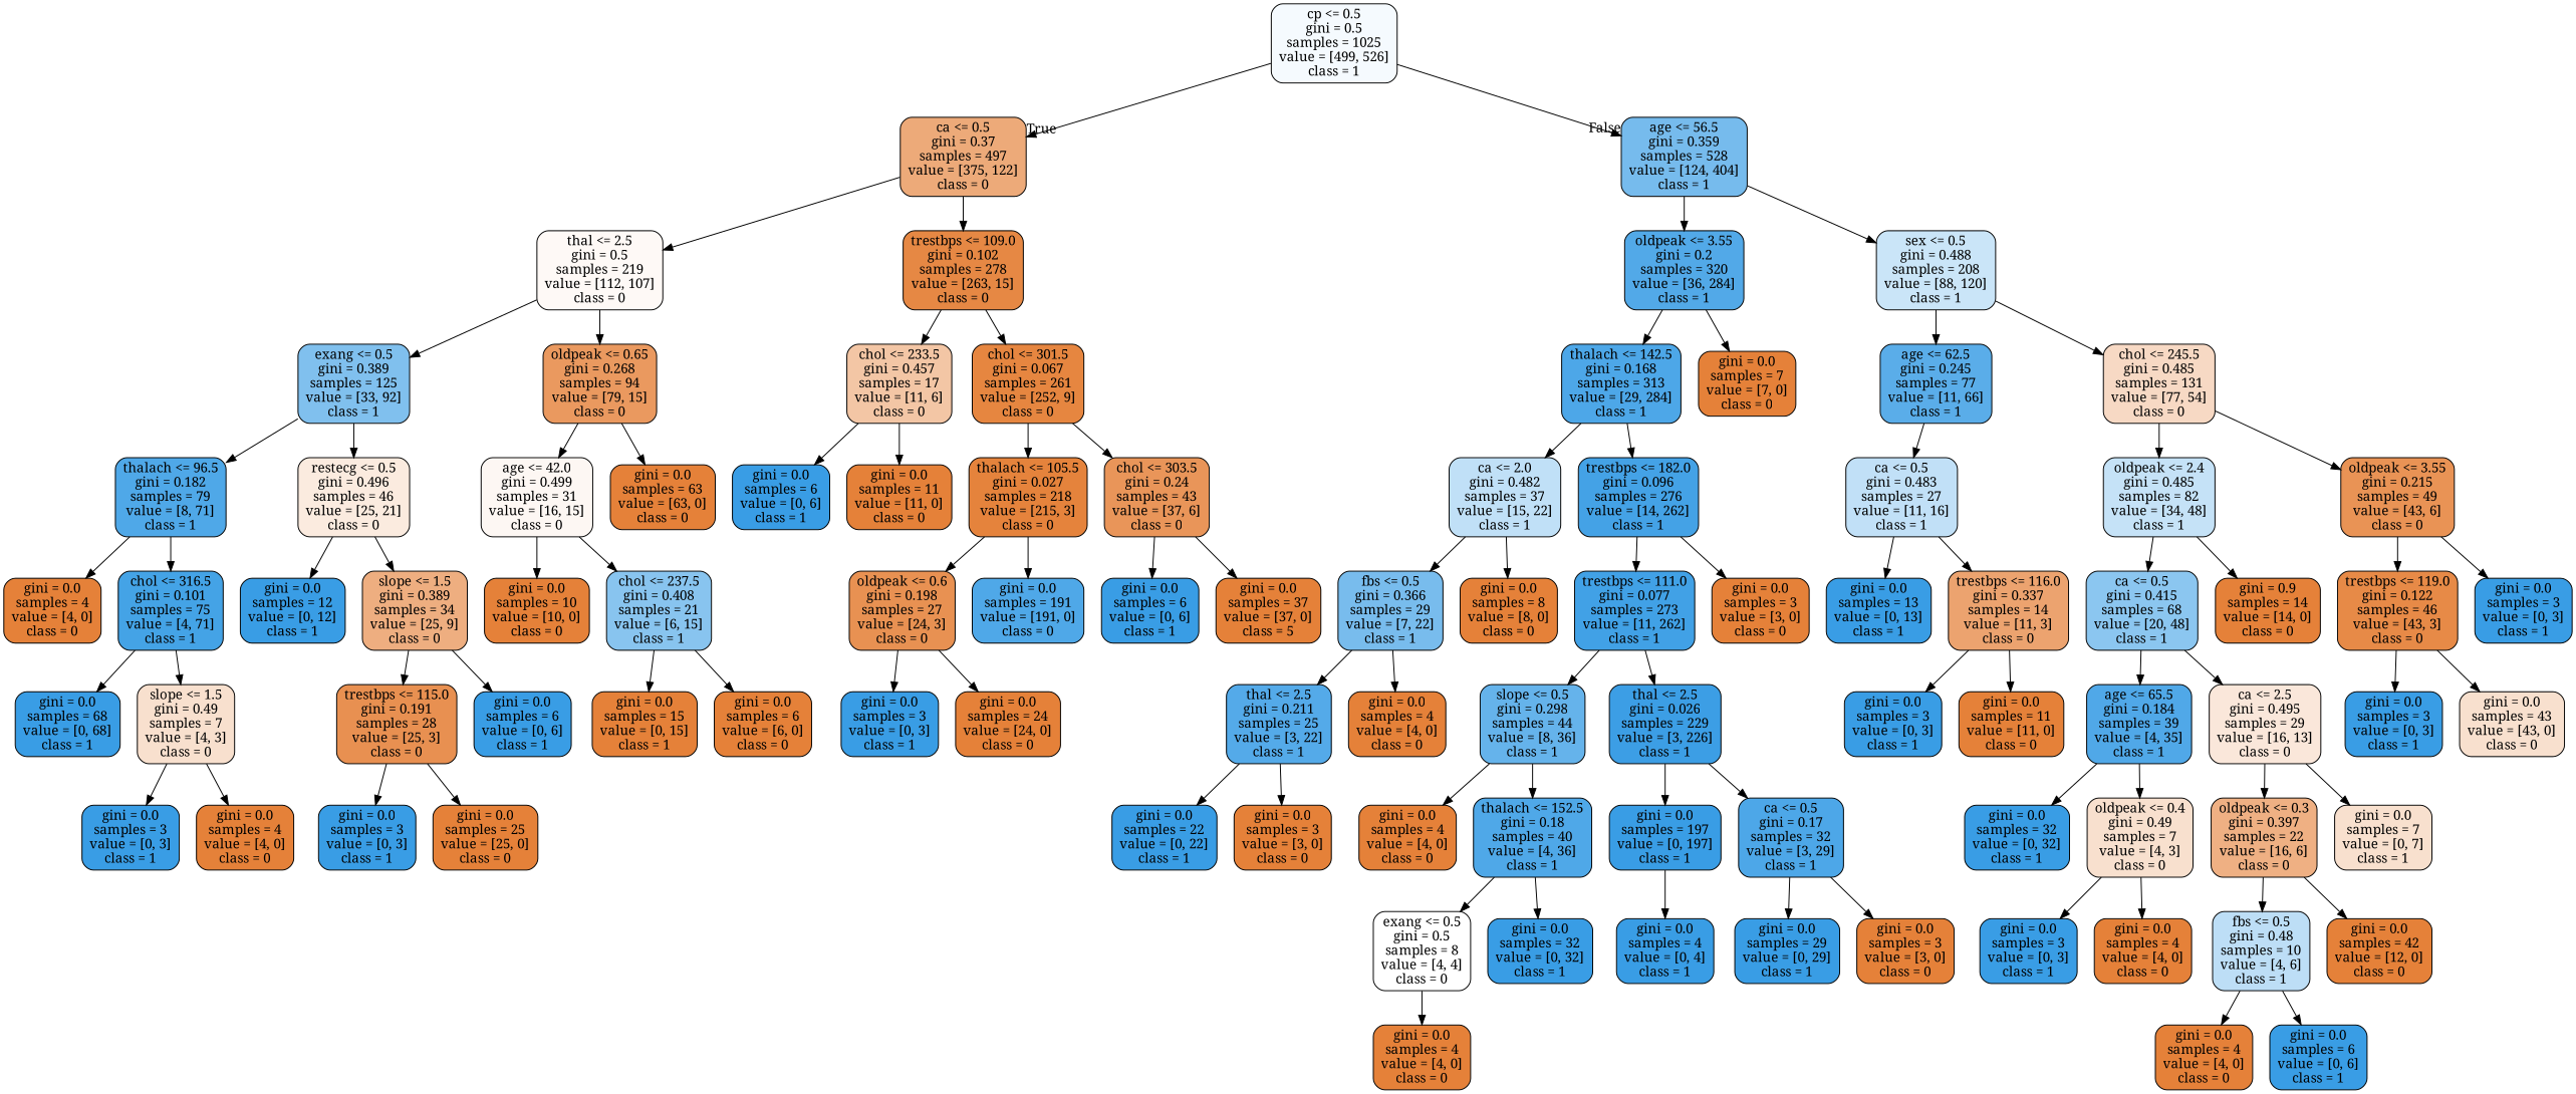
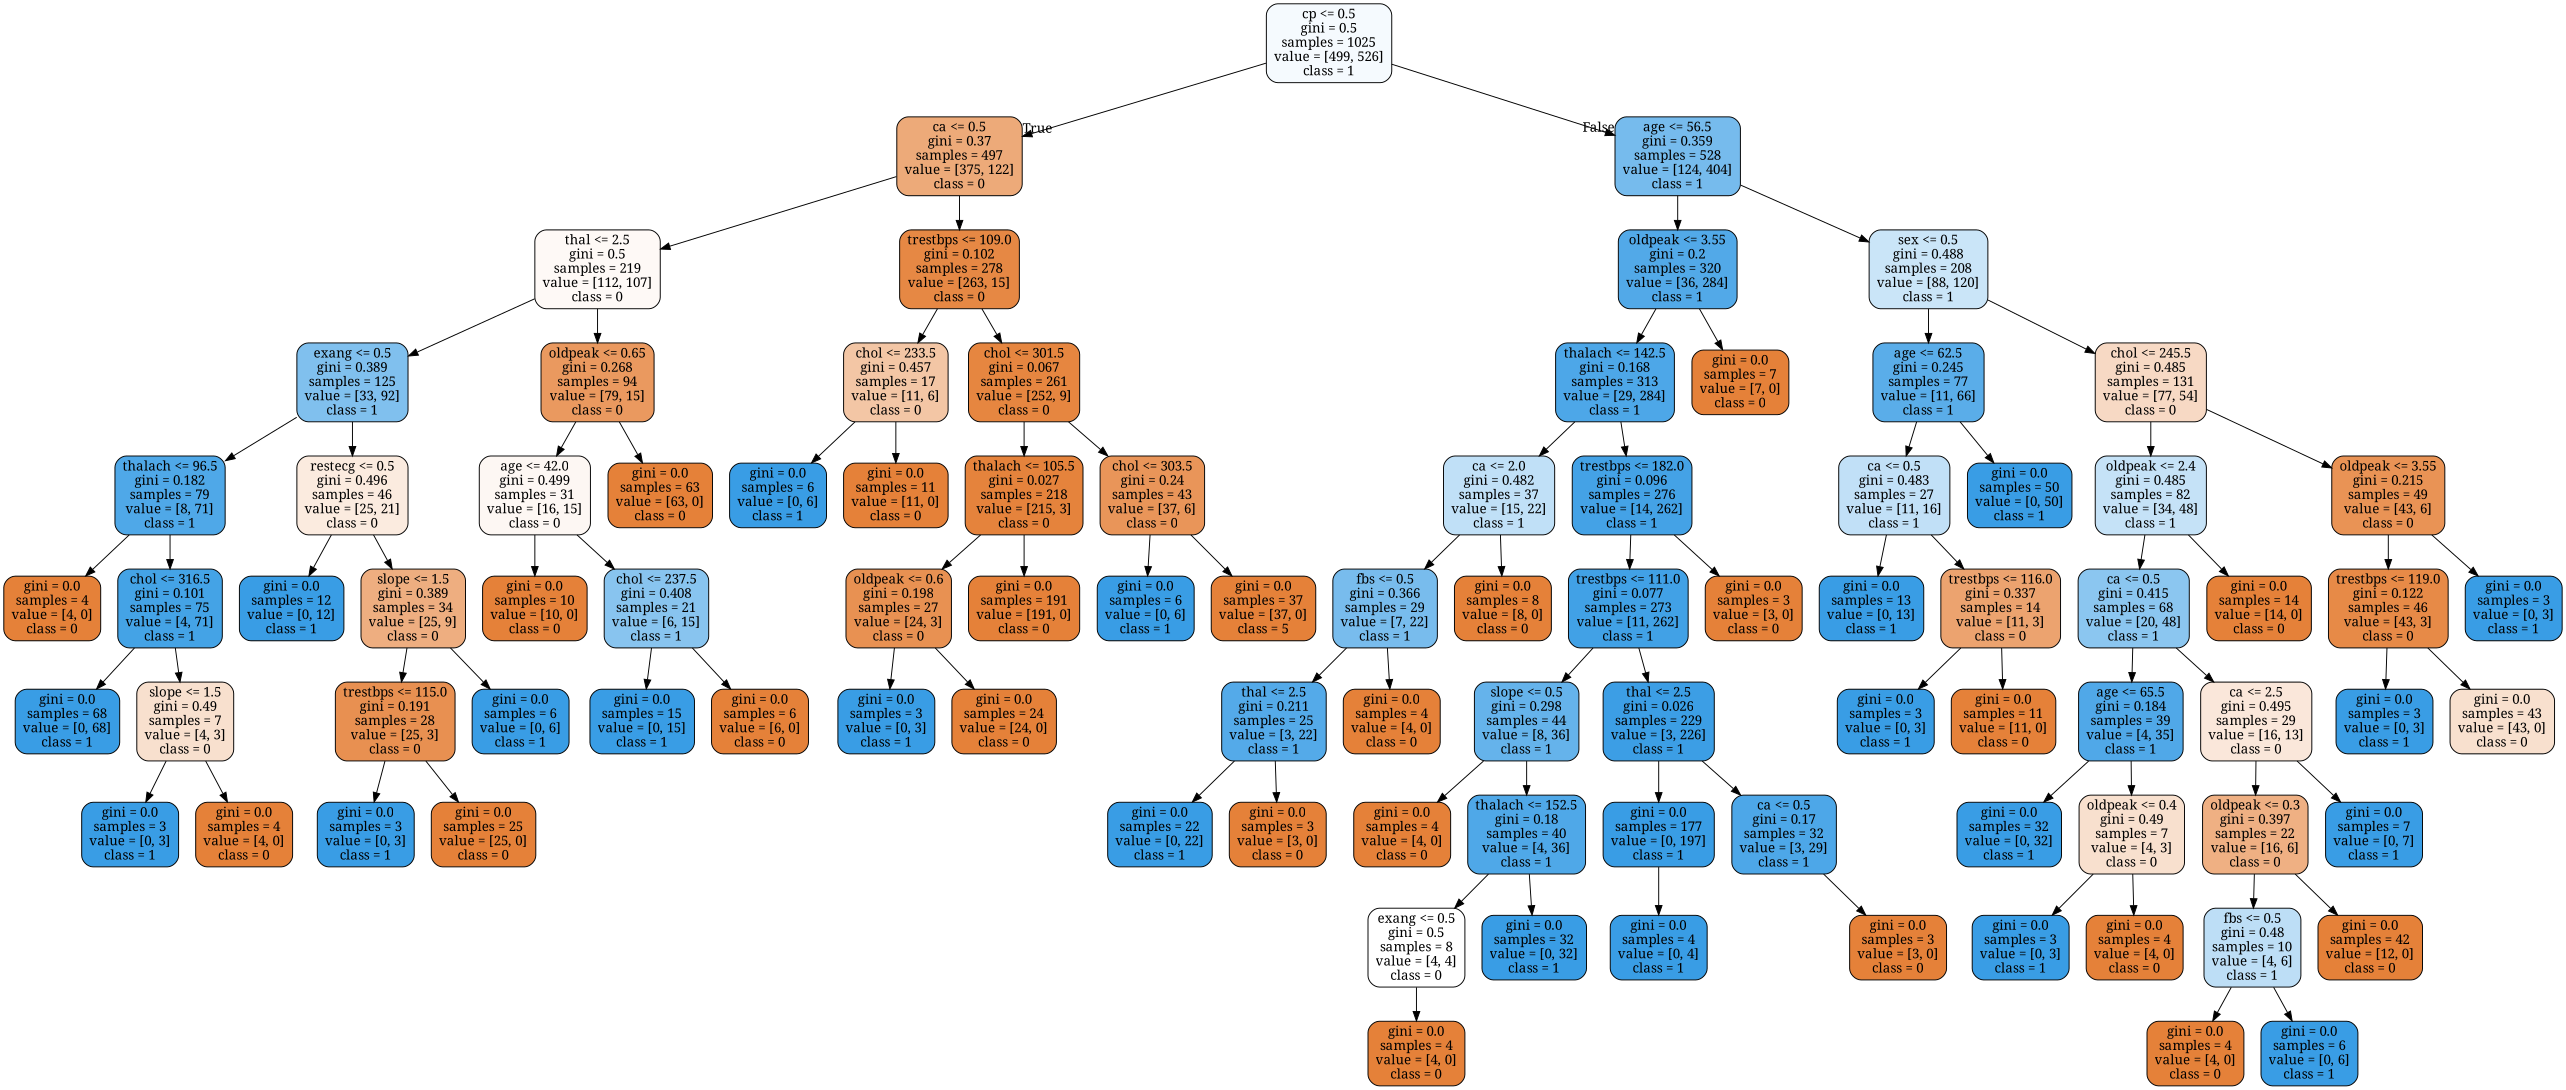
  digraph {
    fontname="Noto Serif"
    node [color=black fillcolor="#e58139" fontname="Noto Serif" shape=box style="filled, rounded"]
    edge [fontname="Noto Serif"]
    n1 [fillcolor="#f5fafe" label="cp <= 0.5\ngini = 0.5\nsamples = 1025\nvalue = [499, 526]\nclass = 1"]
    n2 [fillcolor="#edaa79" label="ca <= 0.5\ngini = 0.37\nsamples = 497\nvalue = [375, 122]\nclass = 0"]
    n3 [fillcolor="#76bbed" label="age <= 56.5\ngini = 0.359\nsamples = 528\nvalue = [124, 404]\nclass = 1"]
    n4 [fillcolor="#fef9f6" label="thal <= 2.5\ngini = 0.5\nsamples = 219\nvalue = [112, 107]\nclass = 0"]
    n5 [fillcolor="#e68844" label="trestbps <= 109.0\ngini = 0.102\nsamples = 278\nvalue = [263, 15]\nclass = 0"]
    n6 [fillcolor="#52a9e8" label="oldpeak <= 3.55\ngini = 0.2\nsamples = 320\nvalue = [36, 284]\nclass = 1"]
    n7 [fillcolor="#cae5f8" label="sex <= 0.5\ngini = 0.488\nsamples = 208\nvalue = [88, 120]\nclass = 1"]
    n8 [fillcolor="#80c0ee" label="exang <= 0.5\ngini = 0.389\nsamples = 125\nvalue = [33, 92]\nclass = 1"]
    n9 [fillcolor="#ea995f" label="oldpeak <= 0.65\ngini = 0.268\nsamples = 94\nvalue = [79, 15]\nclass = 0"]
    n10 [fillcolor="#f3c6a5" label="chol <= 233.5\ngini = 0.457\nsamples = 17\nvalue = [11, 6]\nclass = 0"]
    n11 [fillcolor="#e68640" label="chol <= 301.5\ngini = 0.067\nsamples = 261\nvalue = [252, 9]\nclass = 0"]
    n12 [fillcolor="#4fa8e8" label="thalach <= 96.5\ngini = 0.182\nsamples = 79\nvalue = [8, 71]\nclass = 1"]
    n13 [fillcolor="#fbebdf" label="restecg <= 0.5\ngini = 0.496\nsamples = 46\nvalue = [25, 21]\nclass = 0"]
    n14 [fillcolor="#fdf7f3" label="age <= 42.0\ngini = 0.499\nsamples = 31\nvalue = [16, 15]\nclass = 0"]
    n15 [label="gini = 0.0\nsamples = 63\nvalue = [63, 0]\nclass = 0"]
    n16 [label="gini = 0.0\nsamples = 4\nvalue = [4, 0]\nclass = 0"]
    n17 [fillcolor="#44a3e6" label="chol <= 316.5\ngini = 0.101\nsamples = 75\nvalue = [4, 71]\nclass = 1"]
    n18 [fillcolor="#399de5" label="gini = 0.0\nsamples = 12\nvalue = [0, 12]\nclass = 1"]
    n19 [fillcolor="#eeae80" label="slope <= 1.5\ngini = 0.389\nsamples = 34\nvalue = [25, 9]\nclass = 0"]
    n20 [fillcolor="#399de5" label="gini = 0.0\nsamples = 68\nvalue = [0, 68]\nclass = 1"]
    n21 [fillcolor="#f8e0ce" label="slope <= 1.5\ngini = 0.49\nsamples = 7\nvalue = [4, 3]\nclass = 0"]
    n22 [fillcolor="#399de5" label="gini = 0.0\nsamples = 3\nvalue = [0, 3]\nclass = 1"]
    n23 [label="gini = 0.0\nsamples = 4\nvalue = [4, 0]\nclass = 0"]
    n24 [fillcolor="#e89051" label="trestbps <= 115.0\ngini = 0.191\nsamples = 28\nvalue = [25, 3]\nclass = 0"]
    n25 [fillcolor="#399de5" label="gini = 0.0\nsamples = 6\nvalue = [0, 6]\nclass = 1"]
    n26 [fillcolor="#399de5" label="gini = 0.0\nsamples = 3\nvalue = [0, 3]\nclass = 1"]
    n27 [label="gini = 0.0\nsamples = 25\nvalue = [25, 0]\nclass = 0"]
    n28 [label="gini = 0.0\nsamples = 10\nvalue = [10, 0]\nclass = 0"]
    n29 [fillcolor="#88c4ef" label="chol <= 237.5\ngini = 0.408\nsamples = 21\nvalue = [6, 15]\nclass = 1"]
-   n30 [label="gini = 0.0\nsamples = 15\nvalue = [0, 15]\nclass = 1"]
+   n30 [fillcolor="#399de5" label="gini = 0.0\nsamples = 15\nvalue = [0, 15]\nclass = 1"]
    n31 [label="gini = 0.0\nsamples = 6\nvalue = [6, 0]\nclass = 0"]
    n32 [fillcolor="#399de5" label="gini = 0.0\nsamples = 6\nvalue = [0, 6]\nclass = 1"]
    n33 [label="gini = 0.0\nsamples = 11\nvalue = [11, 0]\nclass = 0"]
    n34 [fillcolor="#e5833c" label="thalach <= 105.5\ngini = 0.027\nsamples = 218\nvalue = [215, 3]\nclass = 0"]
    n35 [fillcolor="#e99559" label="chol <= 303.5\ngini = 0.24\nsamples = 43\nvalue = [37, 6]\nclass = 0"]
    n36 [fillcolor="#e89152" label="oldpeak <= 0.6\ngini = 0.198\nsamples = 27\nvalue = [24, 3]\nclass = 0"]
-   n37 [fillcolor="#4fa8e8" label="gini = 0.0\nsamples = 191\nvalue = [191, 0]\nclass = 0"]
+   n37 [label="gini = 0.0\nsamples = 191\nvalue = [191, 0]\nclass = 0"]
    n38 [fillcolor="#399de5" label="gini = 0.0\nsamples = 6\nvalue = [0, 6]\nclass = 1"]
    n39 [label="gini = 0.0\nsamples = 37\nvalue = [37, 0]\nclass = 5"]
    n40 [fillcolor="#399de5" label="gini = 0.0\nsamples = 3\nvalue = [0, 3]\nclass = 1"]
    n41 [label="gini = 0.0\nsamples = 24\nvalue = [24, 0]\nclass = 0"]
    n42 [fillcolor="#4da7e8" label="thalach <= 142.5\ngini = 0.168\nsamples = 313\nvalue = [29, 284]\nclass = 1"]
    n43 [label="gini = 0.0\nsamples = 7\nvalue = [7, 0]\nclass = 0"]
    n44 [fillcolor="#5aade9" label="age <= 62.5\ngini = 0.245\nsamples = 77\nvalue = [11, 66]\nclass = 1"]
    n45 [fillcolor="#f7d9c4" label="chol <= 245.5\ngini = 0.485\nsamples = 131\nvalue = [77, 54]\nclass = 0"]
    n46 [fillcolor="#c0e0f7" label="ca <= 2.0\ngini = 0.482\nsamples = 37\nvalue = [15, 22]\nclass = 1"]
    n47 [fillcolor="#44a2e6" label="trestbps <= 182.0\ngini = 0.096\nsamples = 276\nvalue = [14, 262]\nclass = 1"]
    n48 [fillcolor="#78bced" label="fbs <= 0.5\ngini = 0.366\nsamples = 29\nvalue = [7, 22]\nclass = 1"]
    n49 [label="gini = 0.0\nsamples = 8\nvalue = [8, 0]\nclass = 0"]
    n50 [fillcolor="#41a1e6" label="trestbps <= 111.0\ngini = 0.077\nsamples = 273\nvalue = [11, 262]\nclass = 1"]
    n51 [label="gini = 0.0\nsamples = 3\nvalue = [3, 0]\nclass = 0"]
    n52 [fillcolor="#54aae9" label="thal <= 2.5\ngini = 0.211\nsamples = 25\nvalue = [3, 22]\nclass = 1"]
    n53 [label="gini = 0.0\nsamples = 4\nvalue = [4, 0]\nclass = 0"]
    n54 [fillcolor="#399de5" label="gini = 0.0\nsamples = 22\nvalue = [0, 22]\nclass = 1"]
    n55 [label="gini = 0.0\nsamples = 3\nvalue = [3, 0]\nclass = 0"]
    n56 [fillcolor="#65b3eb" label="slope <= 0.5\ngini = 0.298\nsamples = 44\nvalue = [8, 36]\nclass = 1"]
    n57 [fillcolor="#3c9ee5" label="thal <= 2.5\ngini = 0.026\nsamples = 229\nvalue = [3, 226]\nclass = 1"]
    n58 [label="gini = 0.0\nsamples = 4\nvalue = [4, 0]\nclass = 0"]
    n59 [fillcolor="#4fa8e8" label="thalach <= 152.5\ngini = 0.18\nsamples = 40\nvalue = [4, 36]\nclass = 1"]
-   n60 [fillcolor="#399de5" label="gini = 0.0\nsamples = 197\nvalue = [0, 197]\nclass = 1"]
+   n60 [fillcolor="#399de5" label="gini = 0.0\nsamples = 177\nvalue = [0, 197]\nclass = 1"]
    n61 [fillcolor="#4da7e8" label="ca <= 0.5\ngini = 0.17\nsamples = 32\nvalue = [3, 29]\nclass = 1"]
    n62 [fillcolor="#ffffff" label="exang <= 0.5\ngini = 0.5\nsamples = 8\nvalue = [4, 4]\nclass = 0"]
    n63 [fillcolor="#399de5" label="gini = 0.0\nsamples = 32\nvalue = [0, 32]\nclass = 1"]
    n64 [label="gini = 0.0\nsamples = 4\nvalue = [4, 0]\nclass = 0"]
    n65 [fillcolor="#399de5" label="gini = 0.0\nsamples = 4\nvalue = [0, 4]\nclass = 1"]
-   n66 [fillcolor="#399de5" label="gini = 0.0\nsamples = 29\nvalue = [0, 29]\nclass = 1"]
    n67 [label="gini = 0.0\nsamples = 3\nvalue = [3, 0]\nclass = 0"]
    n68 [fillcolor="#c1e0f7" label="ca <= 0.5\ngini = 0.483\nsamples = 27\nvalue = [11, 16]\nclass = 1"]
+   n69 [fillcolor="#399de5" label="gini = 0.0\nsamples = 50\nvalue = [0, 50]\nclass = 1"]
    n70 [fillcolor="#c5e2f7" label="oldpeak <= 2.4\ngini = 0.485\nsamples = 82\nvalue = [34, 48]\nclass = 1"]
    n71 [fillcolor="#e99355" label="oldpeak <= 3.55\ngini = 0.215\nsamples = 49\nvalue = [43, 6]\nclass = 0"]
    n72 [fillcolor="#399de5" label="gini = 0.0\nsamples = 13\nvalue = [0, 13]\nclass = 1"]
    n73 [fillcolor="#eca36f" label="trestbps <= 116.0\ngini = 0.337\nsamples = 14\nvalue = [11, 3]\nclass = 0"]
    n74 [fillcolor="#399de5" label="gini = 0.0\nsamples = 3\nvalue = [0, 3]\nclass = 1"]
    n75 [label="gini = 0.0\nsamples = 11\nvalue = [11, 0]\nclass = 0"]
    n76 [fillcolor="#8bc6f0" label="ca <= 0.5\ngini = 0.415\nsamples = 68\nvalue = [20, 48]\nclass = 1"]
-   n77 [label="gini = 0.9\nsamples = 14\nvalue = [14, 0]\nclass = 0"]
+   n77 [label="gini = 0.0\nsamples = 14\nvalue = [14, 0]\nclass = 0"]
    n78 [fillcolor="#e78a47" label="trestbps <= 119.0\ngini = 0.122\nsamples = 46\nvalue = [43, 3]\nclass = 0"]
    n79 [fillcolor="#399de5" label="gini = 0.0\nsamples = 3\nvalue = [0, 3]\nclass = 1"]
    n80 [fillcolor="#50a8e8" label="age <= 65.5\ngini = 0.184\nsamples = 39\nvalue = [4, 35]\nclass = 1"]
    n81 [fillcolor="#fae7da" label="ca <= 2.5\ngini = 0.495\nsamples = 29\nvalue = [16, 13]\nclass = 0"]
    n82 [fillcolor="#399de5" label="gini = 0.0\nsamples = 32\nvalue = [0, 32]\nclass = 1"]
    n83 [fillcolor="#f8e0ce" label="oldpeak <= 0.4\ngini = 0.49\nsamples = 7\nvalue = [4, 3]\nclass = 0"]
    n84 [fillcolor="#efb083" label="oldpeak <= 0.3\ngini = 0.397\nsamples = 22\nvalue = [16, 6]\nclass = 0"]
-   n85 [fillcolor="#f8e0ce" label="gini = 0.0\nsamples = 7\nvalue = [0, 7]\nclass = 1"]
+   n85 [fillcolor="#399de5" label="gini = 0.0\nsamples = 7\nvalue = [0, 7]\nclass = 1"]
    n86 [fillcolor="#399de5" label="gini = 0.0\nsamples = 3\nvalue = [0, 3]\nclass = 1"]
    n87 [label="gini = 0.0\nsamples = 4\nvalue = [4, 0]\nclass = 0"]
    n88 [fillcolor="#bddef6" label="fbs <= 0.5\ngini = 0.48\nsamples = 10\nvalue = [4, 6]\nclass = 1"]
    n89 [label="gini = 0.0\nsamples = 42\nvalue = [12, 0]\nclass = 0"]
    n90 [label="gini = 0.0\nsamples = 4\nvalue = [4, 0]\nclass = 0"]
    n91 [fillcolor="#399de5" label="gini = 0.0\nsamples = 6\nvalue = [0, 6]\nclass = 1"]
    n92 [fillcolor="#399de5" label="gini = 0.0\nsamples = 3\nvalue = [0, 3]\nclass = 1"]
    n93 [fillcolor="#f8e0ce" label="gini = 0.0\nsamples = 43\nvalue = [43, 0]\nclass = 0"]
    n1 -> n2 [headlabel=True labelangle=45 labeldistance=2.5]
    n1 -> n3 [headlabel=False labelangle=-45 labeldistance=2.5]
    n2 -> n4
    n2 -> n5
    n3 -> n6
    n3 -> n7
    n4 -> n8
    n4 -> n9
    n5 -> n10
    n5 -> n11
    n6 -> n42
    n6 -> n43
    n7 -> n44
    n7 -> n45
    n8 -> n12
    n8 -> n13
    n9 -> n14
    n9 -> n15
    n10 -> n32
    n10 -> n33
    n11 -> n34
    n11 -> n35
    n12 -> n16
    n12 -> n17
    n13 -> n18
    n13 -> n19
    n14 -> n28
    n14 -> n29
    n17 -> n20
    n17 -> n21
    n19 -> n24
    n19 -> n25
    n21 -> n22
    n21 -> n23
    n24 -> n26
    n24 -> n27
    n29 -> n30
    n29 -> n31
    n34 -> n36
    n34 -> n37
    n35 -> n38
    n35 -> n39
    n36 -> n40
    n36 -> n41
    n42 -> n46
    n42 -> n47
    n44 -> n68
+   n44 -> n69
    n45 -> n70
    n45 -> n71
    n46 -> n48
    n46 -> n49
    n47 -> n50
    n47 -> n51
    n48 -> n52
    n48 -> n53
    n50 -> n56
    n50 -> n57
    n52 -> n54
    n52 -> n55
    n56 -> n58
    n56 -> n59
    n57 -> n60
    n57 -> n61
    n59 -> n62
    n59 -> n63
    n60 -> n65
-   n61 -> n66
    n61 -> n67
    n62 -> n64
    n68 -> n72
    n68 -> n73
    n70 -> n76
    n70 -> n77
    n71 -> n78
    n71 -> n79
    n73 -> n74
    n73 -> n75
    n76 -> n80
    n76 -> n81
    n78 -> n92
    n78 -> n93
    n80 -> n82
    n80 -> n83
    n81 -> n84
    n81 -> n85
    n83 -> n86
    n83 -> n87
    n84 -> n88
    n84 -> n89
    n88 -> n90
    n88 -> n91
  }
